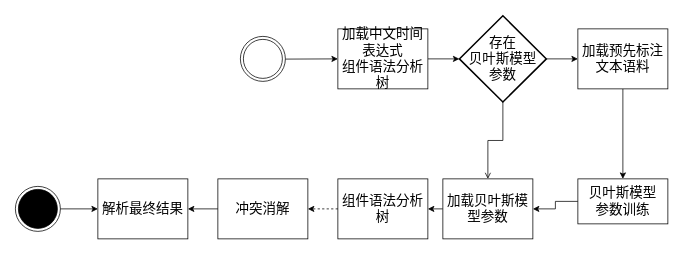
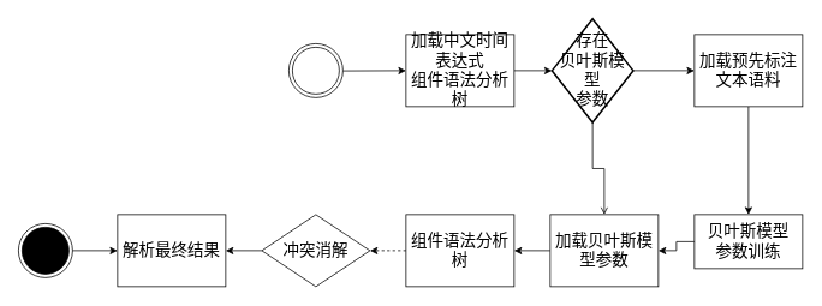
  <mxCell id="0" />
  <mxCell id="1" parent="0" />
  <mxCell id="2" style="edgeStyle=none;html=1;entryX=0;entryY=0.5;entryDx=0;entryDy=0;fontSize=18;" edge="1" parent="1" source="3" target="5"><mxGeometry relative="1" as="geometry" /></mxCell>
  <mxCell id="3" value="" style="ellipse;shape=doubleEllipse;html=1;dashed=0;whitespace=wrap;aspect=fixed;fontFamily=宋体;fontSize=18;" parent="1" vertex="1"><mxGeometry x="320" y="48" width="60" height="60" as="geometry" /></mxCell>
  <mxCell id="4" style="edgeStyle=none;html=1;exitX=1;exitY=0.5;exitDx=0;exitDy=0;fontSize=18;entryX=0;entryY=0.5;entryDx=0;entryDy=0;entryPerimeter=0;" edge="1" parent="1" source="5" target="8"><mxGeometry relative="1" as="geometry"><mxPoint x="500" y="78" as="targetPoint" /></mxGeometry></mxCell>
  <mxCell id="5" value="加载中文时间表达式&lt;br style=&quot;font-size: 18px;&quot;&gt;组件语法分析树" style="rounded=0;whiteSpace=wrap;html=1;fontFamily=宋体;fontSize=18;" parent="1" vertex="1"><mxGeometry x="450" y="38" width="120" height="80" as="geometry" /></mxCell>
  <mxCell id="6" style="edgeStyle=orthogonalEdgeStyle;rounded=0;orthogonalLoop=1;jettySize=auto;html=1;exitX=0.5;exitY=1;exitDx=0;exitDy=0;exitPerimeter=0;fontFamily=宋体;fontSize=18;endArrow=open;" parent="1" source="8" target="19" edge="1"><mxGeometry relative="1" as="geometry" /></mxCell>
  <mxCell id="7" style="edgeStyle=none;html=1;exitX=1;exitY=0.5;exitDx=0;exitDy=0;exitPerimeter=0;entryX=0;entryY=0.5;entryDx=0;entryDy=0;fontSize=18;" edge="1" parent="1" source="8" target="10"><mxGeometry relative="1" as="geometry" /></mxCell>
- <mxCell id="8" value="存在&lt;br style=&quot;font-size: 18px&quot;&gt;贝叶斯模型&lt;br&gt;参数" style="strokeWidth=2;html=1;shape=mxgraph.flowchart.decision;whiteSpace=wrap;fontFamily=宋体;fontSize=18;" parent="1" vertex="1"><mxGeometry x="612" y="20.5" width="116" height="115" as="geometry" /></mxCell>
+ <mxCell id="8" value="存在&lt;br style=&quot;font-size: 18px&quot;&gt;贝叶斯模型&lt;br&gt;参数" style="strokeWidth=2;html=1;shape=mxgraph.flowchart.decision;whiteSpace=wrap;fontFamily=宋体;fontSize=18;" parent="1" vertex="1"><mxGeometry x="612" y="20.5" width="90" height="115" as="geometry" /></mxCell>
  <mxCell id="9" style="edgeStyle=orthogonalEdgeStyle;rounded=0;orthogonalLoop=1;jettySize=auto;html=1;exitX=0.5;exitY=1;exitDx=0;exitDy=0;entryX=0.5;entryY=0;entryDx=0;entryDy=0;fontFamily=宋体;fontSize=18;" parent="1" source="10" target="21" edge="1"><mxGeometry relative="1" as="geometry" /></mxCell>
  <mxCell id="10" value="加载预先标注&lt;br style=&quot;font-size: 18px;&quot;&gt;文本语料" style="rounded=0;whiteSpace=wrap;html=1;fontFamily=宋体;fontSize=18;" parent="1" vertex="1"><mxGeometry x="770" y="38" width="120" height="80" as="geometry" /></mxCell>
  <mxCell id="11" style="edgeStyle=none;html=1;fontSize=18;exitX=0;exitY=0.5;exitDx=0;exitDy=0;" edge="1" parent="1" source="19" target="12"><mxGeometry relative="1" as="geometry" /></mxCell>
  <mxCell id="12" value="组件语法分析树" style="rounded=0;whiteSpace=wrap;html=1;fontFamily=宋体;fontSize=18;" parent="1" vertex="1"><mxGeometry x="450" y="238" width="120" height="80" as="geometry" /></mxCell>
  <mxCell id="13" style="edgeStyle=none;html=1;fontSize=18;exitX=0;exitY=0.5;exitDx=0;exitDy=0;dashed=1;" edge="1" parent="1" source="12" target="14"><mxGeometry relative="1" as="geometry" /></mxCell>
- <mxCell id="14" value="冲突消解" style="rounded=0;whiteSpace=wrap;html=1;fontFamily=宋体;fontSize=18;" parent="1" vertex="1"><mxGeometry x="290" y="238" width="120" height="80" as="geometry" /></mxCell>
+ <mxCell id="14" value="冲突消解" style="rhombus;whiteSpace=wrap;html=1;fontFamily=宋体;fontSize=18;" parent="1" vertex="1"><mxGeometry x="290" y="238" width="120" height="80" as="geometry" /></mxCell>
  <mxCell id="15" style="edgeStyle=none;html=1;fontSize=18;" edge="1" parent="1" source="14" target="16"><mxGeometry relative="1" as="geometry" /></mxCell>
  <mxCell id="16" value="解析最终结果" style="rounded=0;whiteSpace=wrap;html=1;fontFamily=宋体;fontSize=18;" parent="1" vertex="1"><mxGeometry y="238" width="120" height="80" as="geometry" x="130" /></mxCell>
  <mxCell id="17" style="edgeStyle=none;html=1;entryX=0;entryY=0.5;entryDx=0;entryDy=0;fontSize=18;" edge="1" parent="1" source="18" target="16"><mxGeometry relative="1" as="geometry" /></mxCell>
  <mxCell id="18" value="" style="ellipse;html=1;shape=endState;fillColor=#000000;strokeColor=#000000;fontFamily=宋体;fontSize=18;" parent="1" vertex="1"><mxGeometry x="20" y="248" width="60" height="60" as="geometry" /></mxCell>
- <mxCell id="19" value="加载贝叶斯模型参数" style="rounded=0;whiteSpace=wrap;html=1;fontFamily=宋体;fontSize=18;" parent="1" vertex="1"><mxGeometry x="590" y="238" width="120" height="80" as="geometry" /></mxCell>
+ <mxCell id="19" value="加载贝叶斯模型参数" style="rounded=0;whiteSpace=wrap;html=1;fontFamily=宋体;fontSize=18;" parent="1" vertex="1"><mxGeometry x="610" y="238" width="120" height="80" as="geometry" /></mxCell>
  <mxCell id="20" style="edgeStyle=orthogonalEdgeStyle;rounded=0;orthogonalLoop=1;jettySize=auto;html=1;exitX=0;exitY=0.5;exitDx=0;exitDy=0;entryX=1;entryY=0.5;entryDx=0;entryDy=0;fontFamily=宋体;fontSize=18;" parent="1" source="21" target="19" edge="1"><mxGeometry relative="1" as="geometry" /></mxCell>
  <mxCell id="21" value="贝叶斯模型&lt;br style=&quot;font-size: 18px;&quot;&gt;参数训练" style="rounded=0;whiteSpace=wrap;html=1;fontFamily=宋体;fontSize=18;" parent="1" vertex="1"><mxGeometry x="770" y="238" width="120" height="60" as="geometry" /></mxCell>
